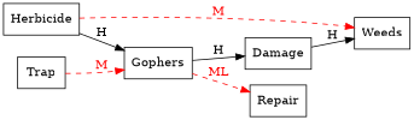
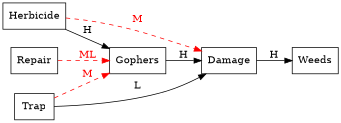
  digraph {
    rankdir=LR
    node [shape=box]
    Herbicide
    Weeds
    Gophers
    Damage
    Repair
    Trap
-   Herbicide -> Weeds [color=red fontcolor=red label=M style=dashed]
+   Herbicide -> Damage [color=red fontcolor=red label=M style=dashed]
    Herbicide -> Gophers [label=H]
    Gophers -> Damage [label=H]
    Damage -> Weeds [label=H]
-   Gophers -> Repair [color=red fontcolor=red label=ML style=dashed]
+   Repair -> Gophers [color=red fontcolor=red label=ML style=dashed]
    Trap -> Gophers [color=red fontcolor=red label=M style=dashed]
+   Trap -> Damage [label=L]
  }
